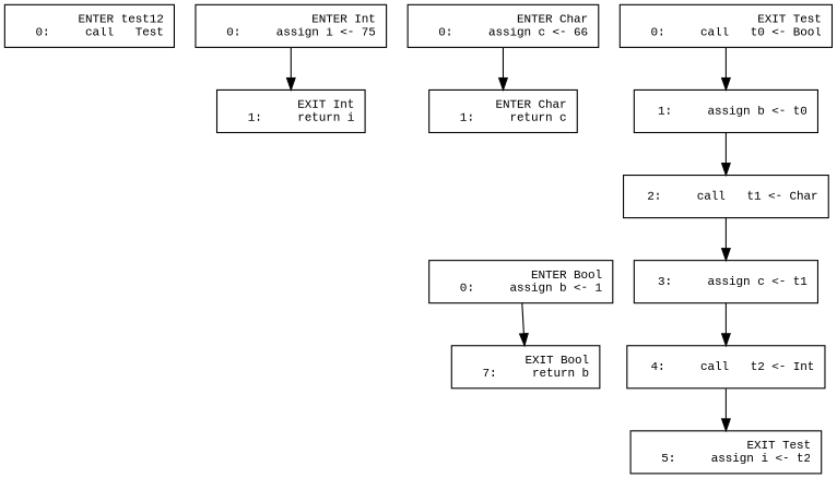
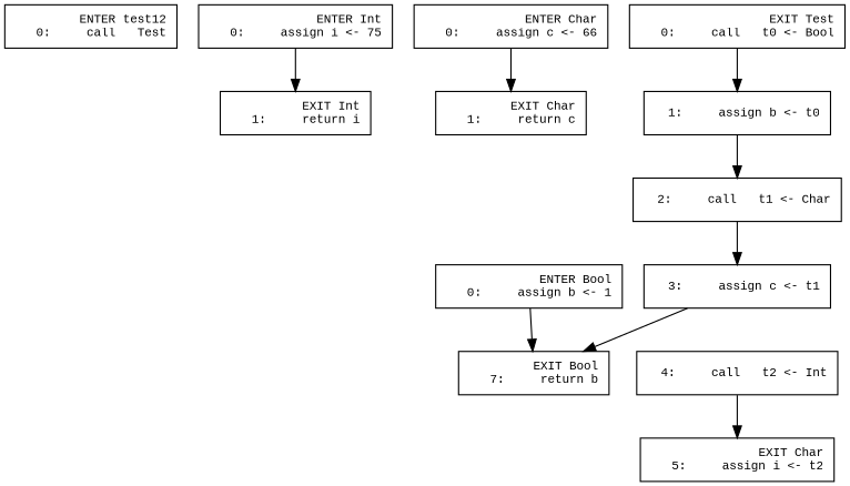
  digraph {
    fontname="Times New Roman"
    fontsize=10
    node [fontname="Courier New" fontsize=10 shape=box]
    edge [fontname="Times New Roman" fontsize=10]
    n1 [label=" ENTER test12\r   0:     call   Test\l"]
    n2 [label=" ENTER Int\r   0:     assign i <- 75\l"]
    n3 [label=" EXIT Int\r   1:     return i\l"]
    n4 [label=" ENTER Char\r   0:     assign c <- 66\l"]
-   n5 [label=" ENTER Char\r   1:     return c\l"]
+   n5 [label=" EXIT Char\r   1:     return c\l"]
    n6 [label=" ENTER Bool\r   0:     assign b <- 1\l"]
    n7 [label=" EXIT Bool\r   7:     return b\l"]
    n8 [label=" EXIT Test\r   0:     call   t0 <- Bool\l"]
    n9 [label="  1:     assign b <- t0\l"]
    n10 [label="  2:     call   t1 <- Char\l"]
    n11 [label="  3:     assign c <- t1\l"]
    n12 [label="  4:     call   t2 <- Int\l"]
-   n13 [label=" EXIT Test\r   5:     assign i <- t2\l"]
+   n13 [label=" EXIT Char\r   5:     assign i <- t2\l"]
    n2 -> n3
    n4 -> n5
    n6 -> n7
    n8 -> n9
    n9 -> n10
    n10 -> n11
-   n11 -> n12
+   n11 -> n7
    n12 -> n13
  }
